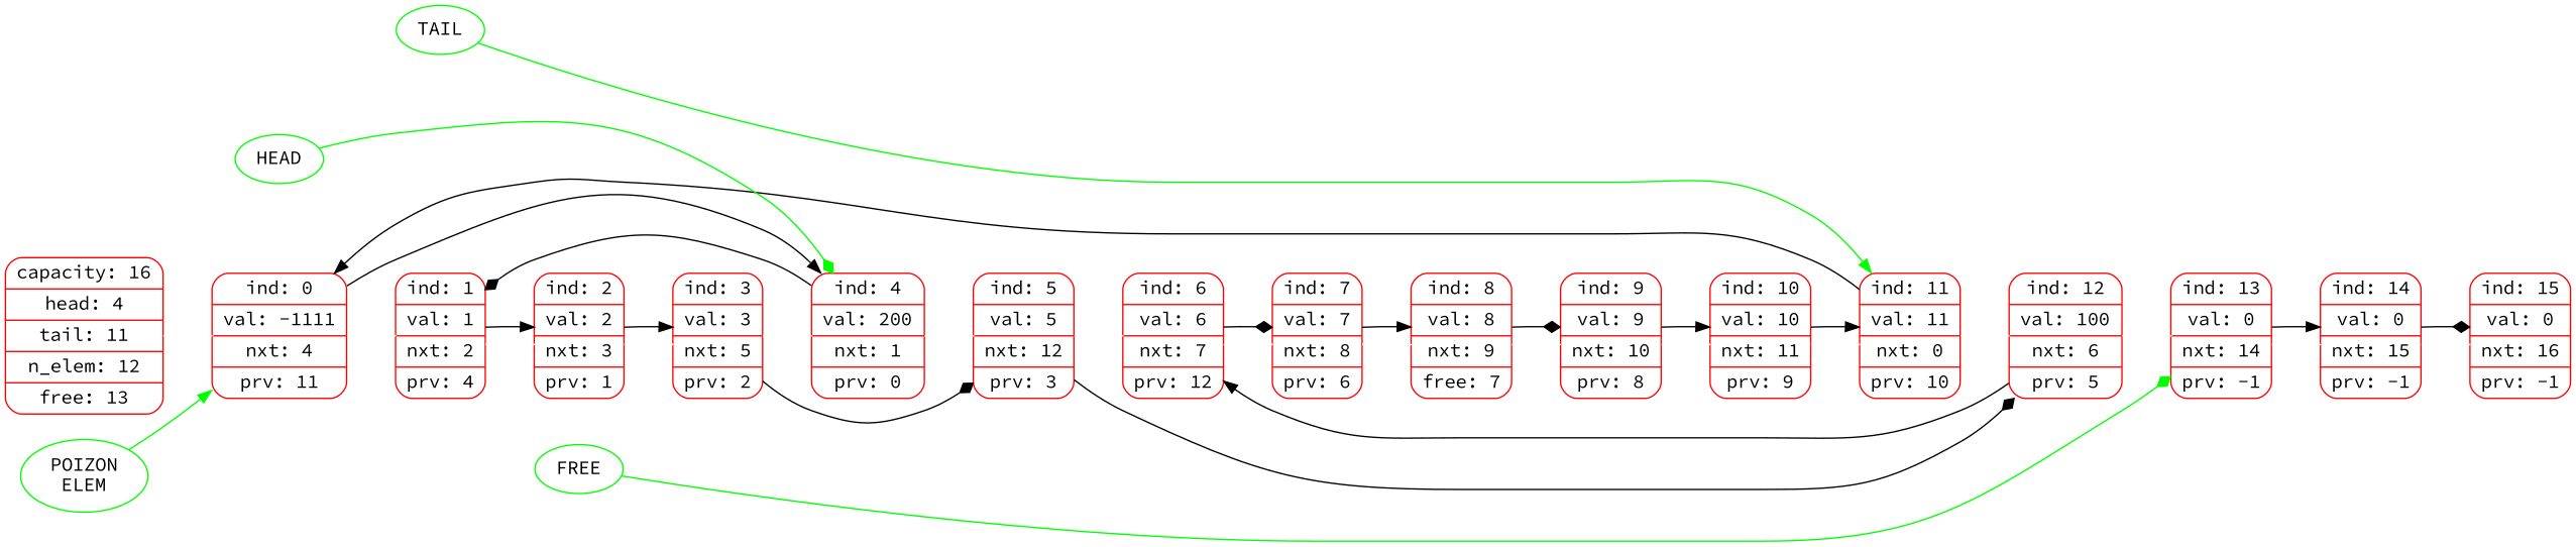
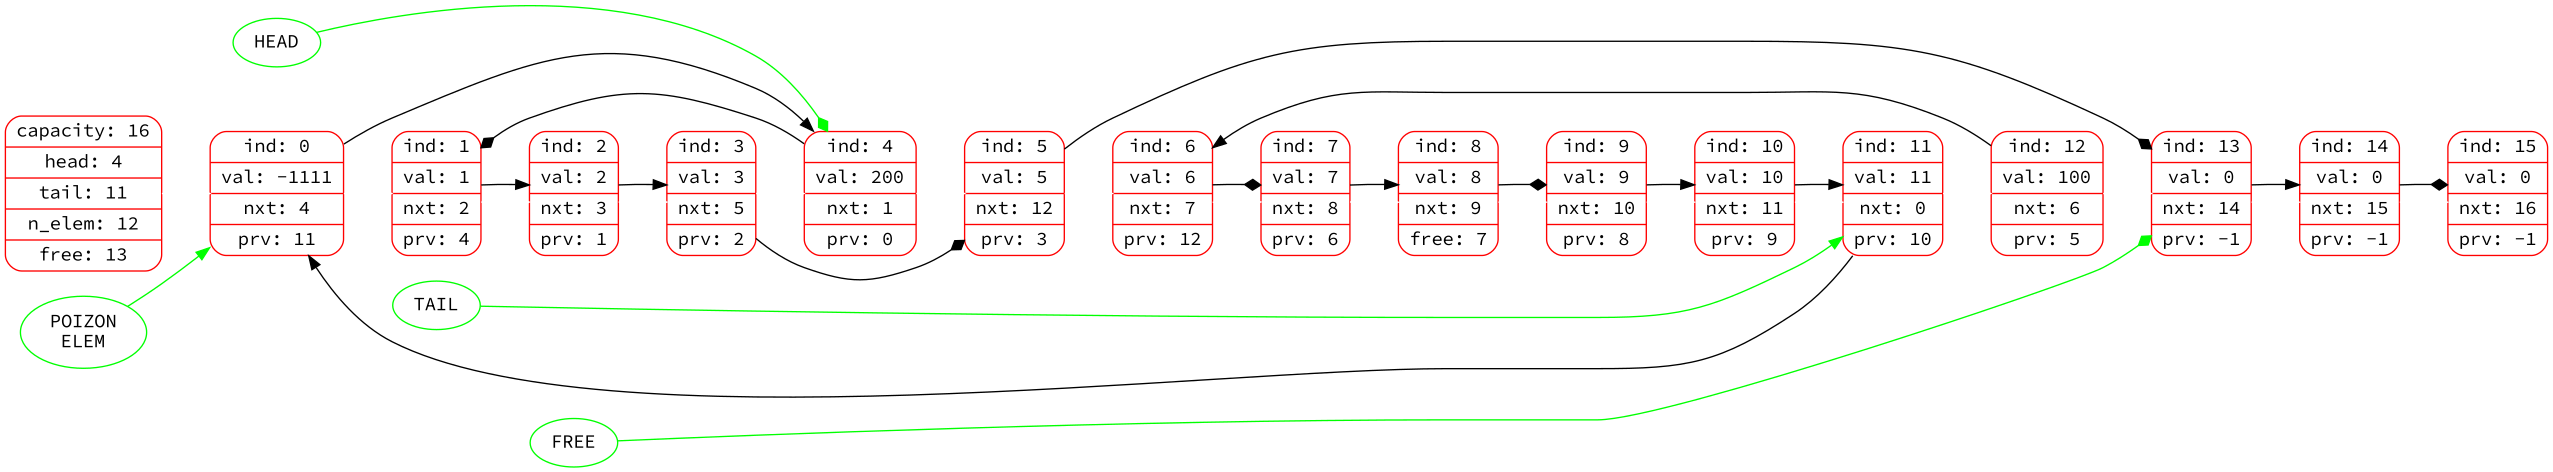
  digraph {
    fontname="Source Code Pro"
    rankdir=LR
    node [color=red fontname="Source Code Pro" fontsize=14 shape=record style=rounded]
    edge [color="#FFFFFF" fontcolor=blue fontname="Source Code Pro" fontsize=12 weight=0]
    n1 [label="capacity: 16 | head: 4 | tail: 11 | n_elem: 12 | free: 13"]
    n2 [label="ind: 0 | val: -1111 | nxt: 4 | prv: 11 "]
    n3 [label="ind: 1 | val: 1 | nxt: 2 | prv: 4 "]
    n4 [label="ind: 4 | val: 200 | nxt: 1 | prv: 0 "]
    n5 [label="ind: 2 | val: 2 | nxt: 3 | prv: 1 "]
    n6 [label="ind: 5 | val: 5 | nxt: 12 | prv: 3 "]
    n7 [label="ind: 3 | val: 3 | nxt: 5 | prv: 2 "]
    n8 [label="ind: 6 | val: 6 | nxt: 7 | prv: 12 "]
    n9 [label="ind: 12 | val: 100 | nxt: 6 | prv: 5 "]
    n10 [label="ind: 7 | val: 7 | nxt: 8 | prv: 6 "]
    n11 [label="ind: 13 | val: 0 | nxt: 14 | prv: -1 "]
    n12 [label="ind: 8 | val: 8 | nxt: 9 | free: 7 "]
    n13 [label="ind: 9 | val: 9 | nxt: 10 | prv: 8 "]
    n14 [label="ind: 10 | val: 10 | nxt: 11 | prv: 9 "]
    n15 [label="ind: 11 | val: 11 | nxt: 0 | prv: 10 "]
    n16 [label="ind: 14 | val: 0 | nxt: 15 | prv: -1 "]
    n17 [label="ind: 15 | val: 0 | nxt: 16 | prv: -1 "]
    "POIZON\nELEM" [color=green shape="" style=""]
    HEAD [color=green shape="" style=""]
    TAIL [color=green shape="" style=""]
    FREE [color=green shape="" style=""]
    n1 -> n2 [weight=1000]
    n2 -> n3 [weight=1000]
    n2 -> n4 [arrowhead=normal color=black]
    n3 -> n5 [weight=1000]
    n3 -> n5 [arrowhead=normal color=black]
    n4 -> n3 [arrowhead=diamond color=black]
    n4 -> n6 [weight=1000]
    n5 -> n7 [weight=1000]
    n5 -> n7 [arrowhead=normal color=black]
    n6 -> n8 [weight=1000]
-   n6 -> n9 [arrowhead=diamond color=black]
+   n6 -> n11 [arrowhead=diamond color=black]
    n7 -> n4 [weight=1000]
    n7 -> n6 [arrowhead=diamond color=black]
    n8 -> n10 [weight=1000]
    n8 -> n10 [arrowhead=diamond color=black]
    n9 -> n8 [arrowhead=normal color=black]
    n9 -> n11 [weight=1000]
    n10 -> n12 [weight=1000]
    n10 -> n12 [arrowhead=normal color=black]
    n11 -> n16 [weight=1000]
    n11 -> n16 [arrowhead=normal color=black]
    n12 -> n13 [weight=1000]
    n12 -> n13 [arrowhead=diamond color=black]
    n13 -> n14 [weight=1000]
    n13 -> n14 [arrowhead=normal color=black]
    n14 -> n15 [weight=1000]
    n14 -> n15 [arrowhead=normal color=black]
    n15 -> n2 [arrowhead=normal color=black]
    n15 -> n9 [weight=1000]
    n16 -> n17 [weight=1000]
    n16 -> n17 [arrowhead=diamond color=black]
    "POIZON\nELEM" -> n2 [arrowhead=normal color=green]
    HEAD -> n4 [arrowhead=diamond color=green]
    TAIL -> n15 [arrowhead=normal color=green]
    FREE -> n11 [arrowhead=diamond color=green]
  }
